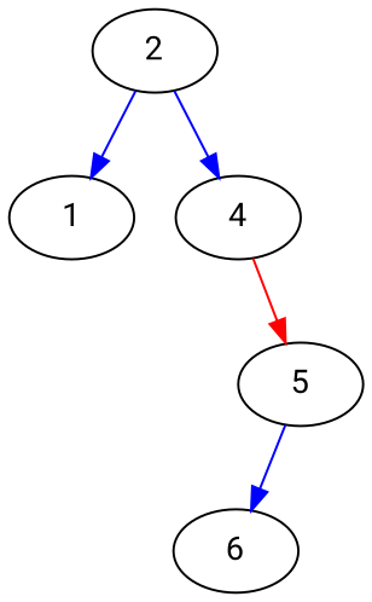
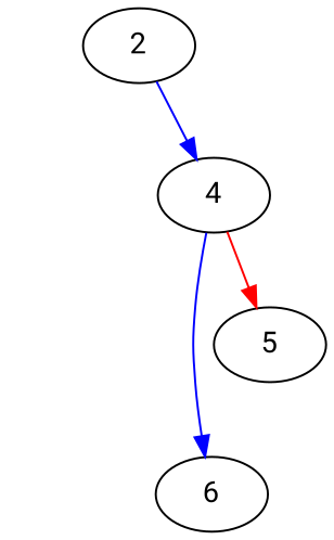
  digraph {
    fontname="Roboto Mono"
    node [fontname="Roboto Mono"]
    edge [color=blue fontname="Roboto Mono"]
    n1 [label=2]
-   n2 [label=1]
    n3 [label=4]
    n4 [label=6]
    n5 [label=5]
-   n1 -> n2
    n1 -> n3
-   n5 -> n4
+   n3 -> n4
    n3 -> n5 [color=red]
  }
